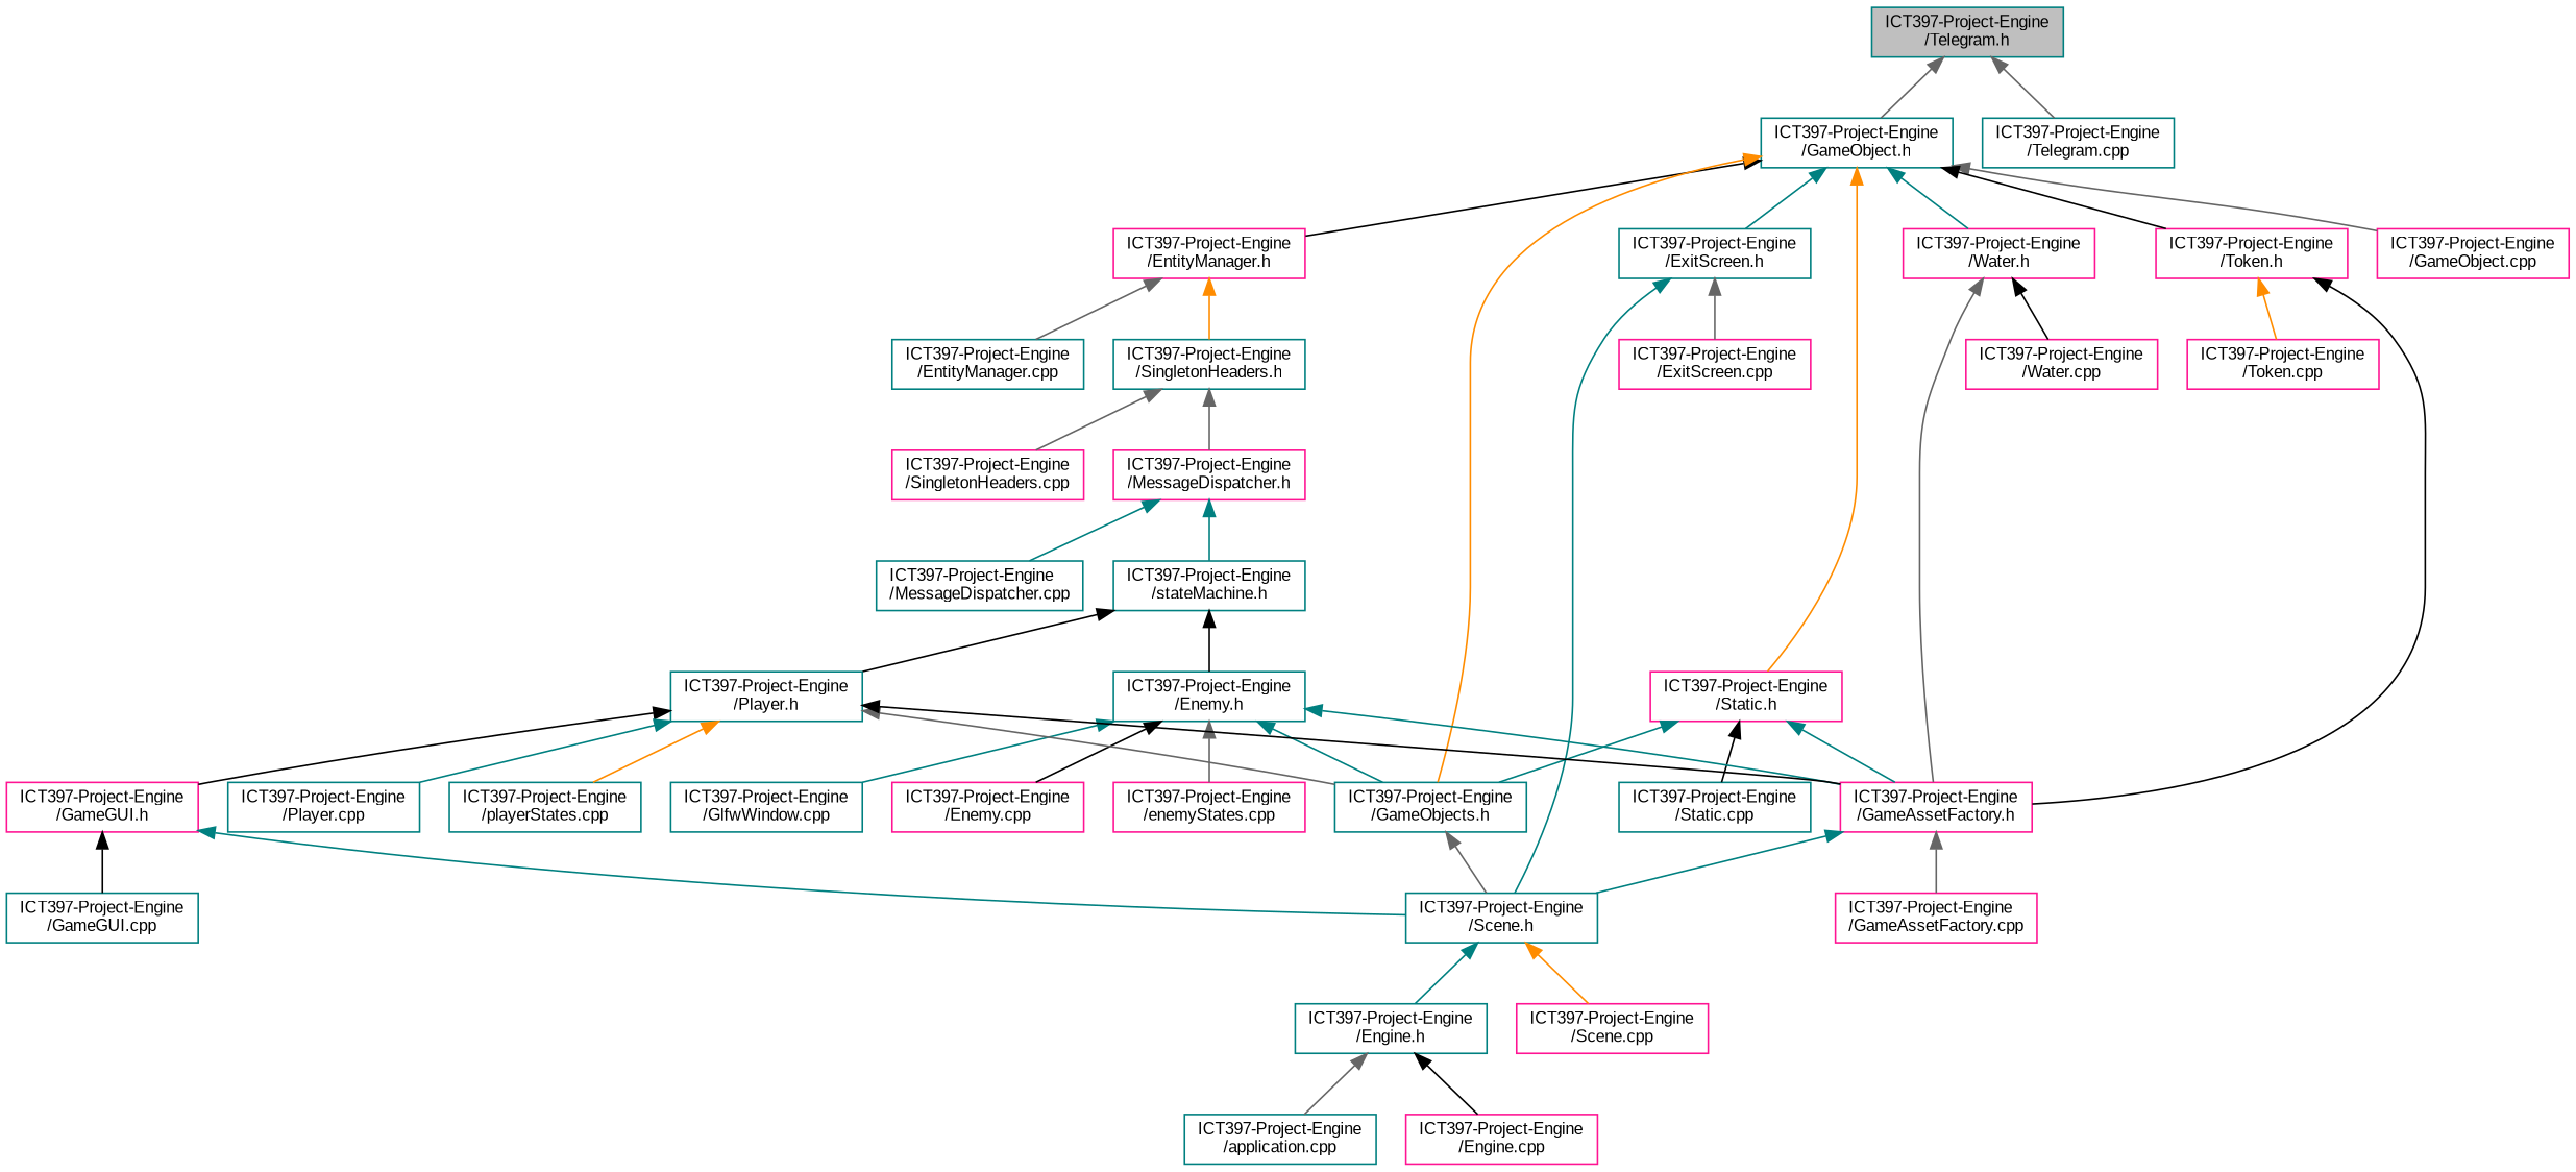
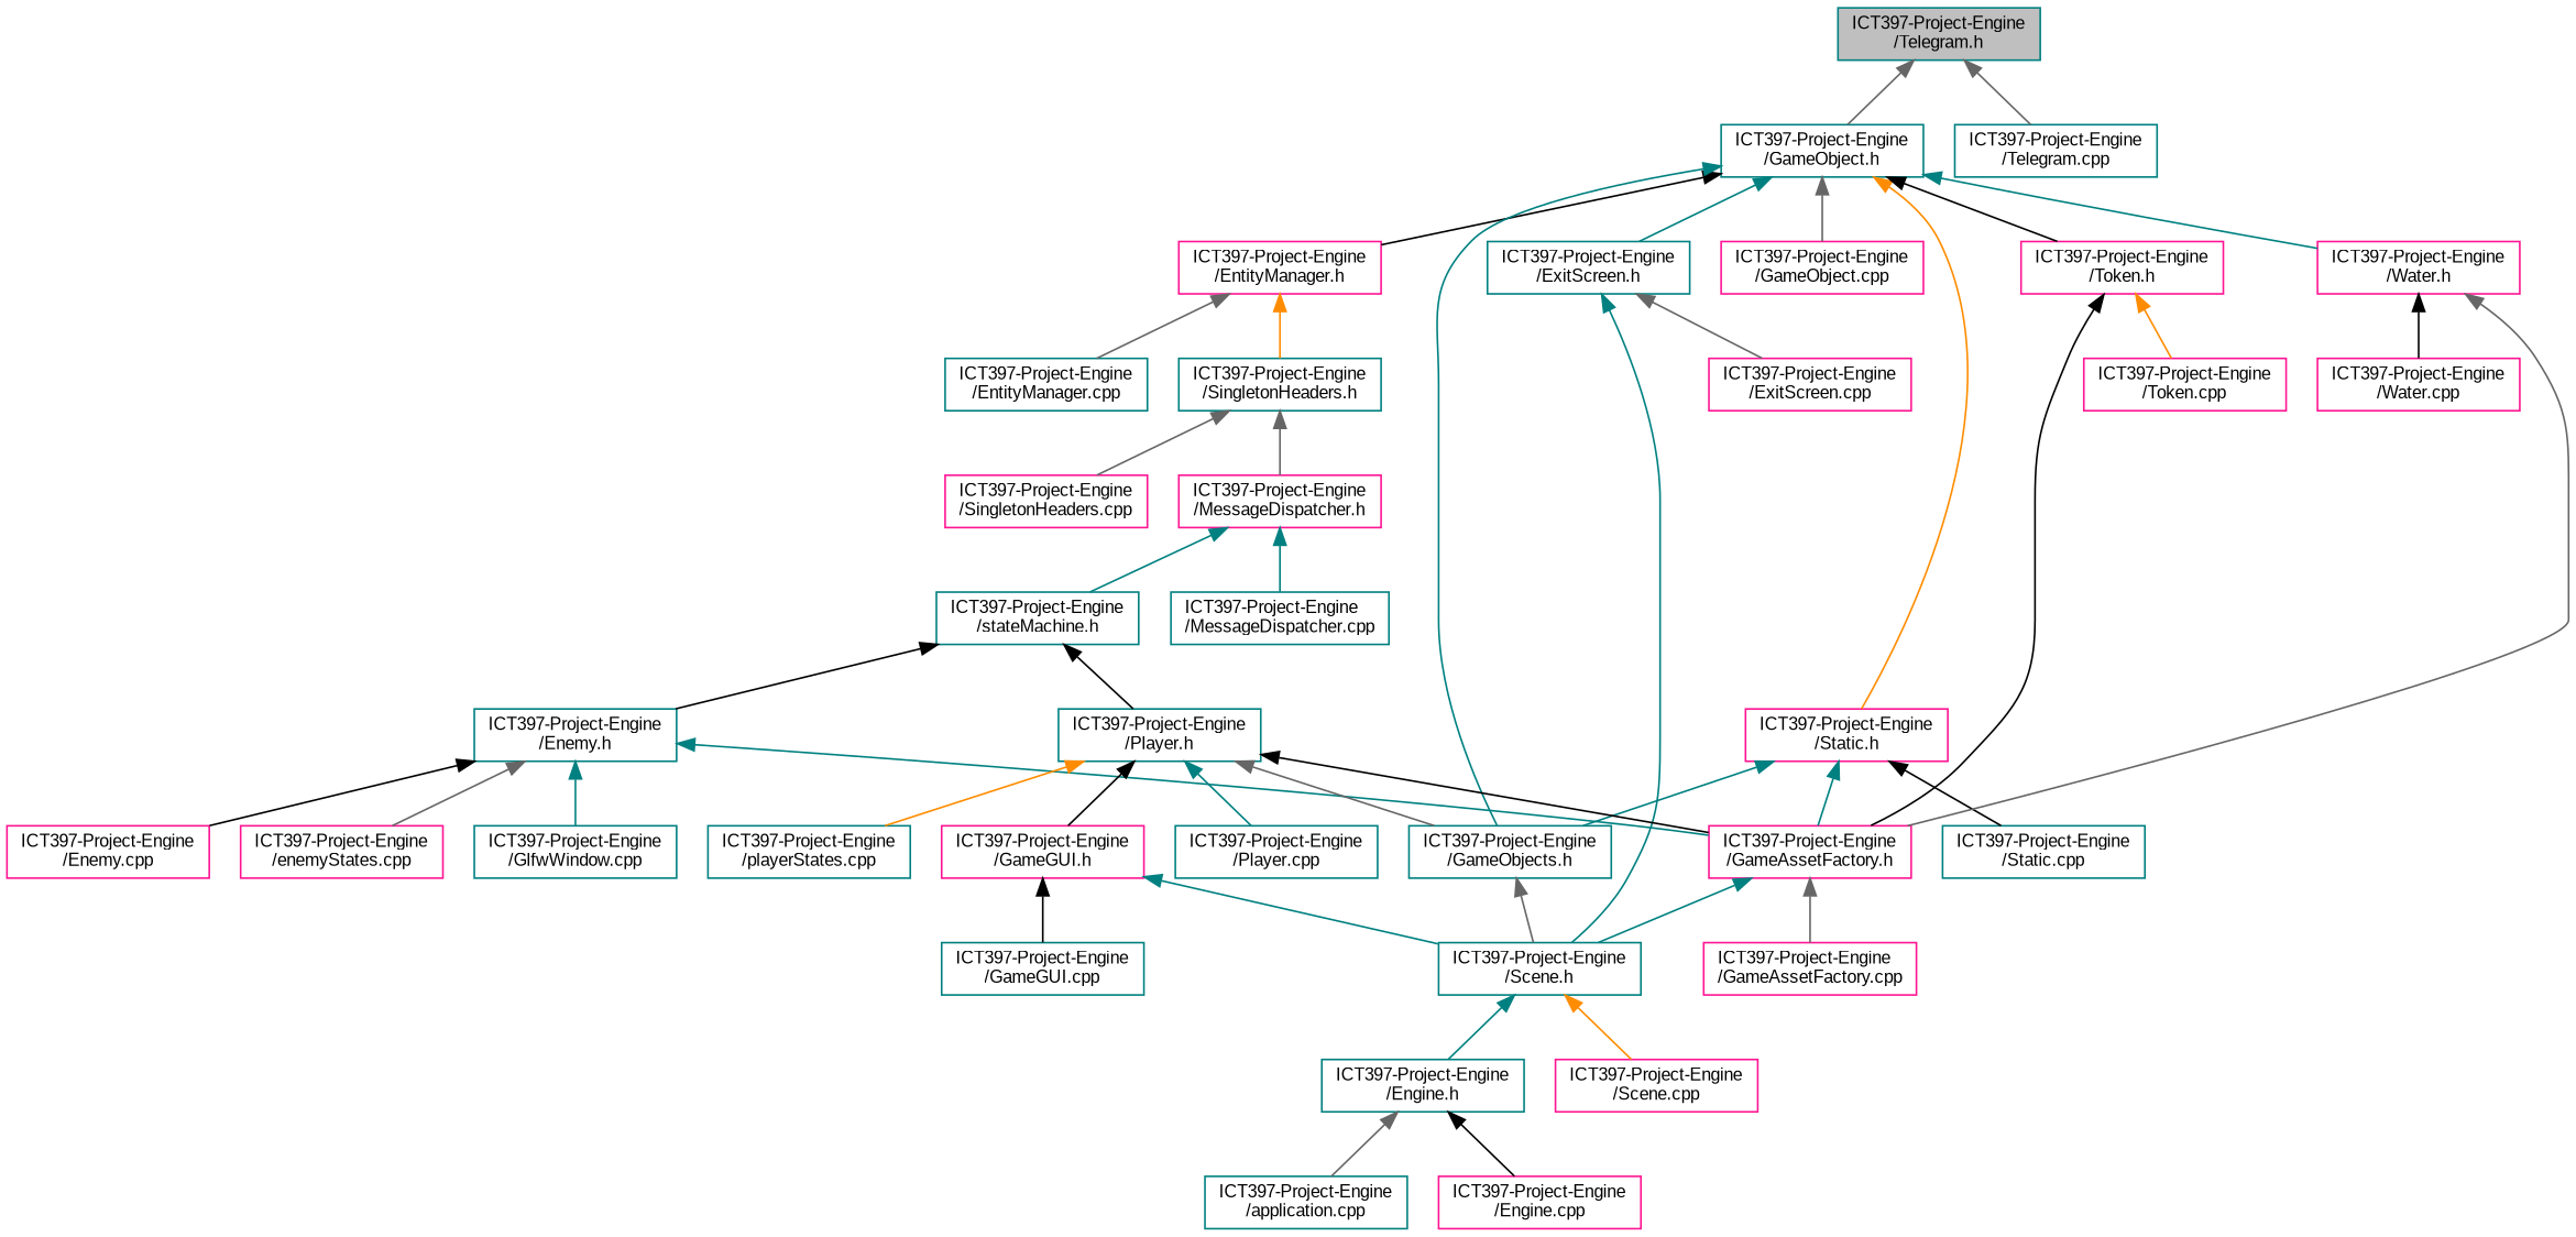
  digraph {
    fontname="Liberation Sans"
    node [color=teal fillcolor=white fontname="Liberation Sans" fontsize=10 shape=record style=filled]
    edge [color=teal dir=back fontname="Liberation Sans" fontsize=10 labelfontname=Helvetica labelfontsize=10 style=solid]
    n1 [fillcolor=grey75 fontcolor=black height=0.2 label="ICT397-Project-Engine\l/Telegram.h" width=0.4]
    n2 [height=0.2 label="ICT397-Project-Engine\l/GameObject.h" width=0.4]
    n3 [height=0.2 label="ICT397-Project-Engine\l/Telegram.cpp" width=0.4]
    n4 [color=deeppink height=0.2 label="ICT397-Project-Engine\l/EntityManager.h" width=0.4]
    n5 [height=0.2 label="ICT397-Project-Engine\l/GameObjects.h" width=0.4]
    n6 [height=0.2 label="ICT397-Project-Engine\l/ExitScreen.h" width=0.4]
    n7 [color=deeppink height=0.2 label="ICT397-Project-Engine\l/GameObject.cpp" width=0.4]
    n8 [color=deeppink height=0.2 label="ICT397-Project-Engine\l/Static.h" width=0.4]
    n9 [color=deeppink height=0.2 label="ICT397-Project-Engine\l/Token.h" width=0.4]
    n10 [color=deeppink height=0.2 label="ICT397-Project-Engine\l/Water.h" width=0.4]
    n11 [height=0.2 label="ICT397-Project-Engine\l/EntityManager.cpp" width=0.4]
    n12 [height=0.2 label="ICT397-Project-Engine\l/SingletonHeaders.h" width=0.4]
    n13 [height=0.2 label="ICT397-Project-Engine\l/Scene.h" width=0.4]
    n14 [color=deeppink height=0.2 label="ICT397-Project-Engine\l/ExitScreen.cpp" width=0.4]
    n15 [color=deeppink height=0.2 label="ICT397-Project-Engine\l/GameAssetFactory.h" width=0.4]
    n16 [height=0.2 label="ICT397-Project-Engine\l/Static.cpp" width=0.4]
    n17 [color=deeppink height=0.2 label="ICT397-Project-Engine\l/Token.cpp" width=0.4]
    n18 [color=deeppink height=0.2 label="ICT397-Project-Engine\l/Water.cpp" width=0.4]
    n19 [color=deeppink height=0.2 label="ICT397-Project-Engine\l/MessageDispatcher.h" width=0.4]
    n20 [color=deeppink height=0.2 label="ICT397-Project-Engine\l/SingletonHeaders.cpp" width=0.4]
    n21 [height=0.2 label="ICT397-Project-Engine\l/MessageDispatcher.cpp" width=0.4]
    n22 [height=0.2 label="ICT397-Project-Engine\l/stateMachine.h" width=0.4]
    n23 [height=0.2 label="ICT397-Project-Engine\l/Enemy.h" width=0.4]
    n24 [height=0.2 label="ICT397-Project-Engine\l/Player.h" width=0.4]
    n25 [color=deeppink height=0.2 label="ICT397-Project-Engine\l/Enemy.cpp" width=0.4]
    n26 [color=deeppink height=0.2 label="ICT397-Project-Engine\l/enemyStates.cpp" width=0.4]
    n27 [height=0.2 label="ICT397-Project-Engine\l/GlfwWindow.cpp" width=0.4]
    n28 [color=deeppink height=0.2 label="ICT397-Project-Engine\l/GameGUI.h" width=0.4]
    n29 [height=0.2 label="ICT397-Project-Engine\l/Player.cpp" width=0.4]
    n30 [height=0.2 label="ICT397-Project-Engine\l/playerStates.cpp" width=0.4]
    n31 [color=deeppink height=0.2 label="ICT397-Project-Engine\l/GameAssetFactory.cpp" width=0.4]
    n32 [height=0.2 label="ICT397-Project-Engine\l/Engine.h" width=0.4]
    n33 [color=deeppink height=0.2 label="ICT397-Project-Engine\l/Scene.cpp" width=0.4]
    n34 [height=0.2 label="ICT397-Project-Engine\l/application.cpp" width=0.4]
    n35 [color=deeppink height=0.2 label="ICT397-Project-Engine\l/Engine.cpp" width=0.4]
    n36 [height=0.2 label="ICT397-Project-Engine\l/GameGUI.cpp" width=0.4]
    n1 -> n2 [color=gray40]
    n1 -> n3 [color=gray40]
    n2 -> n4 [color=black]
-   n2 -> n5 [color=darkorange]
+   n2 -> n5
    n2 -> n6
    n2 -> n7 [color=gray40]
    n2 -> n8 [color=darkorange]
    n2 -> n9 [color=black]
    n2 -> n10
    n4 -> n11 [color=gray40]
    n4 -> n12 [color=darkorange]
    n5 -> n13 [color=gray40]
    n6 -> n13
    n6 -> n14 [color=gray40]
    n8 -> n5
    n8 -> n15
    n8 -> n16 [color=black]
    n9 -> n15 [color=black]
    n9 -> n17 [color=darkorange]
    n10 -> n15 [color=gray40]
    n10 -> n18 [color=black]
    n12 -> n19 [color=gray40]
    n12 -> n20 [color=gray40]
    n13 -> n32
    n13 -> n33 [color=darkorange]
    n15 -> n13
    n15 -> n31 [color=gray40]
    n19 -> n21
    n19 -> n22
    n22 -> n23 [color=black]
    n22 -> n24 [color=black]
-   n23 -> n5
    n23 -> n15
    n23 -> n25 [color=black]
    n23 -> n26 [color=gray40]
    n23 -> n27
    n24 -> n5 [color=gray40]
    n24 -> n15 [color=black]
    n24 -> n28 [color=black]
    n24 -> n29
    n24 -> n30 [color=darkorange]
    n28 -> n13
    n28 -> n36 [color=black]
    n32 -> n34 [color=gray40]
    n32 -> n35 [color=black]
  }
